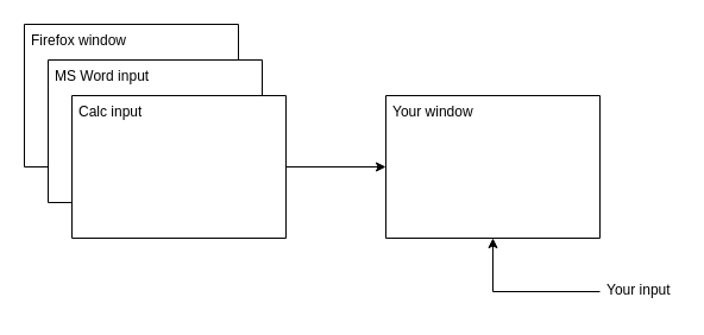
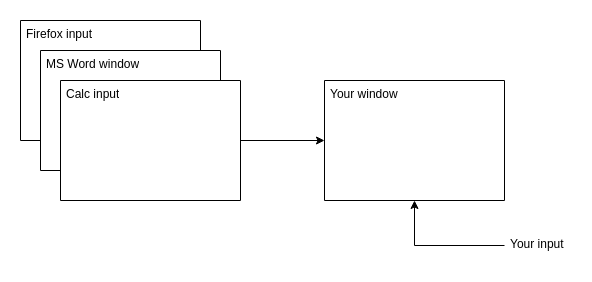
  <mxCell id="0" />
  <mxCell id="1" parent="0" />
  <mxCell id="2" value="" style="verticalLabelPosition=bottom;verticalAlign=top;html=1;shape=mxgraph.basic.rect;fillColor2=none;strokeWidth=1;size=20;indent=5;" vertex="1" parent="1"><mxGeometry x="20" y="20" width="180" height="120" as="geometry" /></mxCell>
- <mxCell id="3" value="Firefox window" style="text;strokeColor=none;fillColor=none;spacingLeft=4;spacingRight=4;overflow=hidden;rotatable=0;points=[[0,0.5],[1,0.5]];portConstraint=eastwest;fontSize=12;whiteSpace=wrap;html=1;" vertex="1" parent="1"><mxGeometry x="20" y="20" width="100" height="20" as="geometry" /></mxCell>
+ <mxCell id="3" value="Firefox input" style="text;strokeColor=none;fillColor=none;spacingLeft=4;spacingRight=4;overflow=hidden;rotatable=0;points=[[0,0.5],[1,0.5]];portConstraint=eastwest;fontSize=12;whiteSpace=wrap;html=1;" vertex="1" parent="1"><mxGeometry x="20" y="20" width="100" height="20" as="geometry" /></mxCell>
  <mxCell id="4" value="" style="verticalLabelPosition=bottom;verticalAlign=top;html=1;shape=mxgraph.basic.rect;fillColor2=none;strokeWidth=1;size=20;indent=5;" vertex="1" parent="1"><mxGeometry x="40" y="50" width="180" height="120" as="geometry" /></mxCell>
  <mxCell id="5" value="" style="edgeStyle=orthogonalEdgeStyle;rounded=0;orthogonalLoop=1;jettySize=auto;html=1;" edge="1" parent="1" source="6" target="10"><mxGeometry relative="1" as="geometry" /></mxCell>
  <mxCell id="6" value="" style="verticalLabelPosition=bottom;verticalAlign=top;html=1;shape=mxgraph.basic.rect;fillColor2=none;strokeWidth=1;size=20;indent=5;" vertex="1" parent="1"><mxGeometry x="60" y="80" width="180" height="120" as="geometry" /></mxCell>
- <mxCell id="7" value="MS Word input" style="text;strokeColor=none;fillColor=none;spacingLeft=4;spacingRight=4;overflow=hidden;rotatable=0;points=[[0,0.5],[1,0.5]];portConstraint=eastwest;fontSize=12;whiteSpace=wrap;html=1;" vertex="1" parent="1"><mxGeometry x="40" y="50" width="110" height="20" as="geometry" /></mxCell>
+ <mxCell id="7" value="MS Word window" style="text;strokeColor=none;fillColor=none;spacingLeft=4;spacingRight=4;overflow=hidden;rotatable=0;points=[[0,0.5],[1,0.5]];portConstraint=eastwest;fontSize=12;whiteSpace=wrap;html=1;" vertex="1" parent="1"><mxGeometry x="40" y="50" width="110" height="20" as="geometry" /></mxCell>
  <mxCell id="8" value="Calc input" style="text;strokeColor=none;fillColor=none;spacingLeft=4;spacingRight=4;overflow=hidden;rotatable=0;points=[[0,0.5],[1,0.5]];portConstraint=eastwest;fontSize=12;whiteSpace=wrap;html=1;" vertex="1" parent="1"><mxGeometry x="60" y="80" width="100" height="20" as="geometry" /></mxCell>
  <mxCell id="9" value="" style="edgeStyle=orthogonalEdgeStyle;rounded=0;orthogonalLoop=1;jettySize=auto;html=1;exitX=0;exitY=0.5;exitDx=0;exitDy=0;" edge="1" parent="1" source="12" target="10"><mxGeometry relative="1" as="geometry"><mxPoint x="390" y="300" as="sourcePoint" /></mxGeometry></mxCell>
  <mxCell id="10" value="" style="verticalLabelPosition=bottom;verticalAlign=top;html=1;shape=mxgraph.basic.rect;fillColor2=none;strokeWidth=1;size=20;indent=5;" vertex="1" parent="1"><mxGeometry x="324" y="80" width="180" height="120" as="geometry" /></mxCell>
  <mxCell id="11" value="Your window" style="text;strokeColor=none;fillColor=none;spacingLeft=4;spacingRight=4;overflow=hidden;rotatable=0;points=[[0,0.5],[1,0.5]];portConstraint=eastwest;fontSize=12;whiteSpace=wrap;html=1;" vertex="1" parent="1"><mxGeometry x="324" y="80" width="100" height="20" as="geometry" /></mxCell>
  <mxCell id="12" value="Your input" style="text;strokeColor=none;fillColor=none;spacingLeft=4;spacingRight=4;overflow=hidden;rotatable=0;points=[[0,0.5],[1,0.5]];portConstraint=eastwest;fontSize=12;whiteSpace=wrap;html=1;" vertex="1" parent="1"><mxGeometry x="504" y="230" width="66" height="30" as="geometry" /></mxCell>
